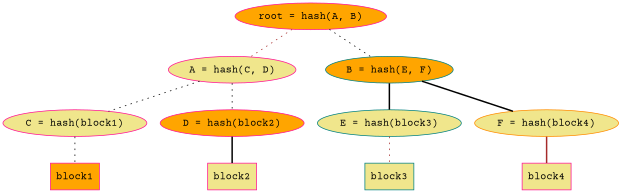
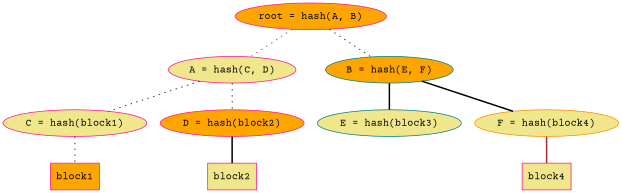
  graph {
    fontname="Courier Prime"
    node [color=deeppink fillcolor=khaki fontname="Courier Prime" style=filled]
    edge [color=black fontname="Courier Prime" style=dotted]
    n1 [fillcolor=orange label="root = hash(A, B)"]
    n2 [label="A = hash(C, D)"]
    n3 [color=teal fillcolor=orange label="B = hash(E, F)"]
    n4 [label="C = hash(block1)"]
    n5 [fillcolor=orange label="D = hash(block2)"]
    n6 [color=teal label="E = hash(block3)"]
    n7 [color=darkorange label="F = hash(block4)"]
    n8 [fillcolor=orange label=block1 shape=box]
    n9 [label=block2 shape=box]
-   n10 [color=teal label=block3 shape=box]
    n11 [label=block4 shape=box]
    n1 -- n2 [color=brown]
    n1 -- n3
    n2 -- n4
    n2 -- n5
    n3 -- n6 [style=bold]
    n3 -- n7 [style=bold]
    n4 -- n8
    n5 -- n9 [style=bold]
-   n6 -- n10 [color=brown]
    n7 -- n11 [color=brown style=bold]
  }
